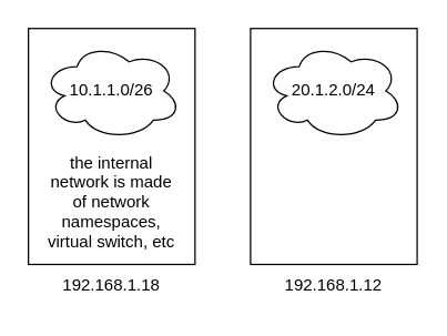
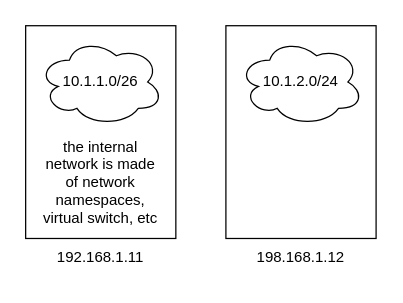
  <mxCell id="0" />
  <mxCell id="1" parent="0" />
  <mxCell id="2" value="" style="rounded=0;whiteSpace=wrap;html=1;" vertex="1" parent="1"><mxGeometry x="20" y="20" width="120" height="170" as="geometry" /></mxCell>
  <mxCell id="3" value="10.1.1.0/26" style="ellipse;shape=cloud;whiteSpace=wrap;html=1;" vertex="1" parent="1"><mxGeometry x="30" y="30" width="100" height="70" as="geometry" /></mxCell>
  <mxCell id="4" value="" style="rounded=0;whiteSpace=wrap;html=1;" vertex="1" parent="1"><mxGeometry x="180" y="20" width="120" height="170" as="geometry" /></mxCell>
- <mxCell id="5" value="20.1.2.0/24" style="ellipse;shape=cloud;whiteSpace=wrap;html=1;" vertex="1" parent="1"><mxGeometry x="190" y="30" width="100" height="70" as="geometry" /></mxCell>
- <mxCell id="6" value="192.168.1.18" style="text;html=1;strokeColor=none;fillColor=none;align=center;verticalAlign=middle;whiteSpace=wrap;rounded=0;" vertex="1" parent="1"><mxGeometry x="50" y="190" width="60" height="30" as="geometry" /></mxCell>
- <mxCell id="7" value="192.168.1.12" style="text;html=1;strokeColor=none;fillColor=none;align=center;verticalAlign=middle;whiteSpace=wrap;rounded=0;" vertex="1" parent="1"><mxGeometry x="210" y="190" width="60" height="30" as="geometry" /></mxCell>
+ <mxCell id="5" value="10.1.2.0/24" style="ellipse;shape=cloud;whiteSpace=wrap;html=1;" vertex="1" parent="1"><mxGeometry x="190" y="30" width="100" height="70" as="geometry" /></mxCell>
+ <mxCell id="6" value="192.168.1.11" style="text;html=1;strokeColor=none;fillColor=none;align=center;verticalAlign=middle;whiteSpace=wrap;rounded=0;" vertex="1" parent="1"><mxGeometry x="50" y="190" width="60" height="30" as="geometry" /></mxCell>
+ <mxCell id="7" value="198.168.1.12" style="text;html=1;strokeColor=none;fillColor=none;align=center;verticalAlign=middle;whiteSpace=wrap;rounded=0;" vertex="1" parent="1"><mxGeometry x="210" y="190" width="60" height="30" as="geometry" /></mxCell>
  <mxCell id="8" value="the internal network is made of network namespaces, virtual switch, etc" style="text;html=1;strokeColor=none;fillColor=none;align=center;verticalAlign=middle;whiteSpace=wrap;rounded=0;" vertex="1" parent="1"><mxGeometry x="30" y="110" width="100" height="70" as="geometry" /></mxCell>
